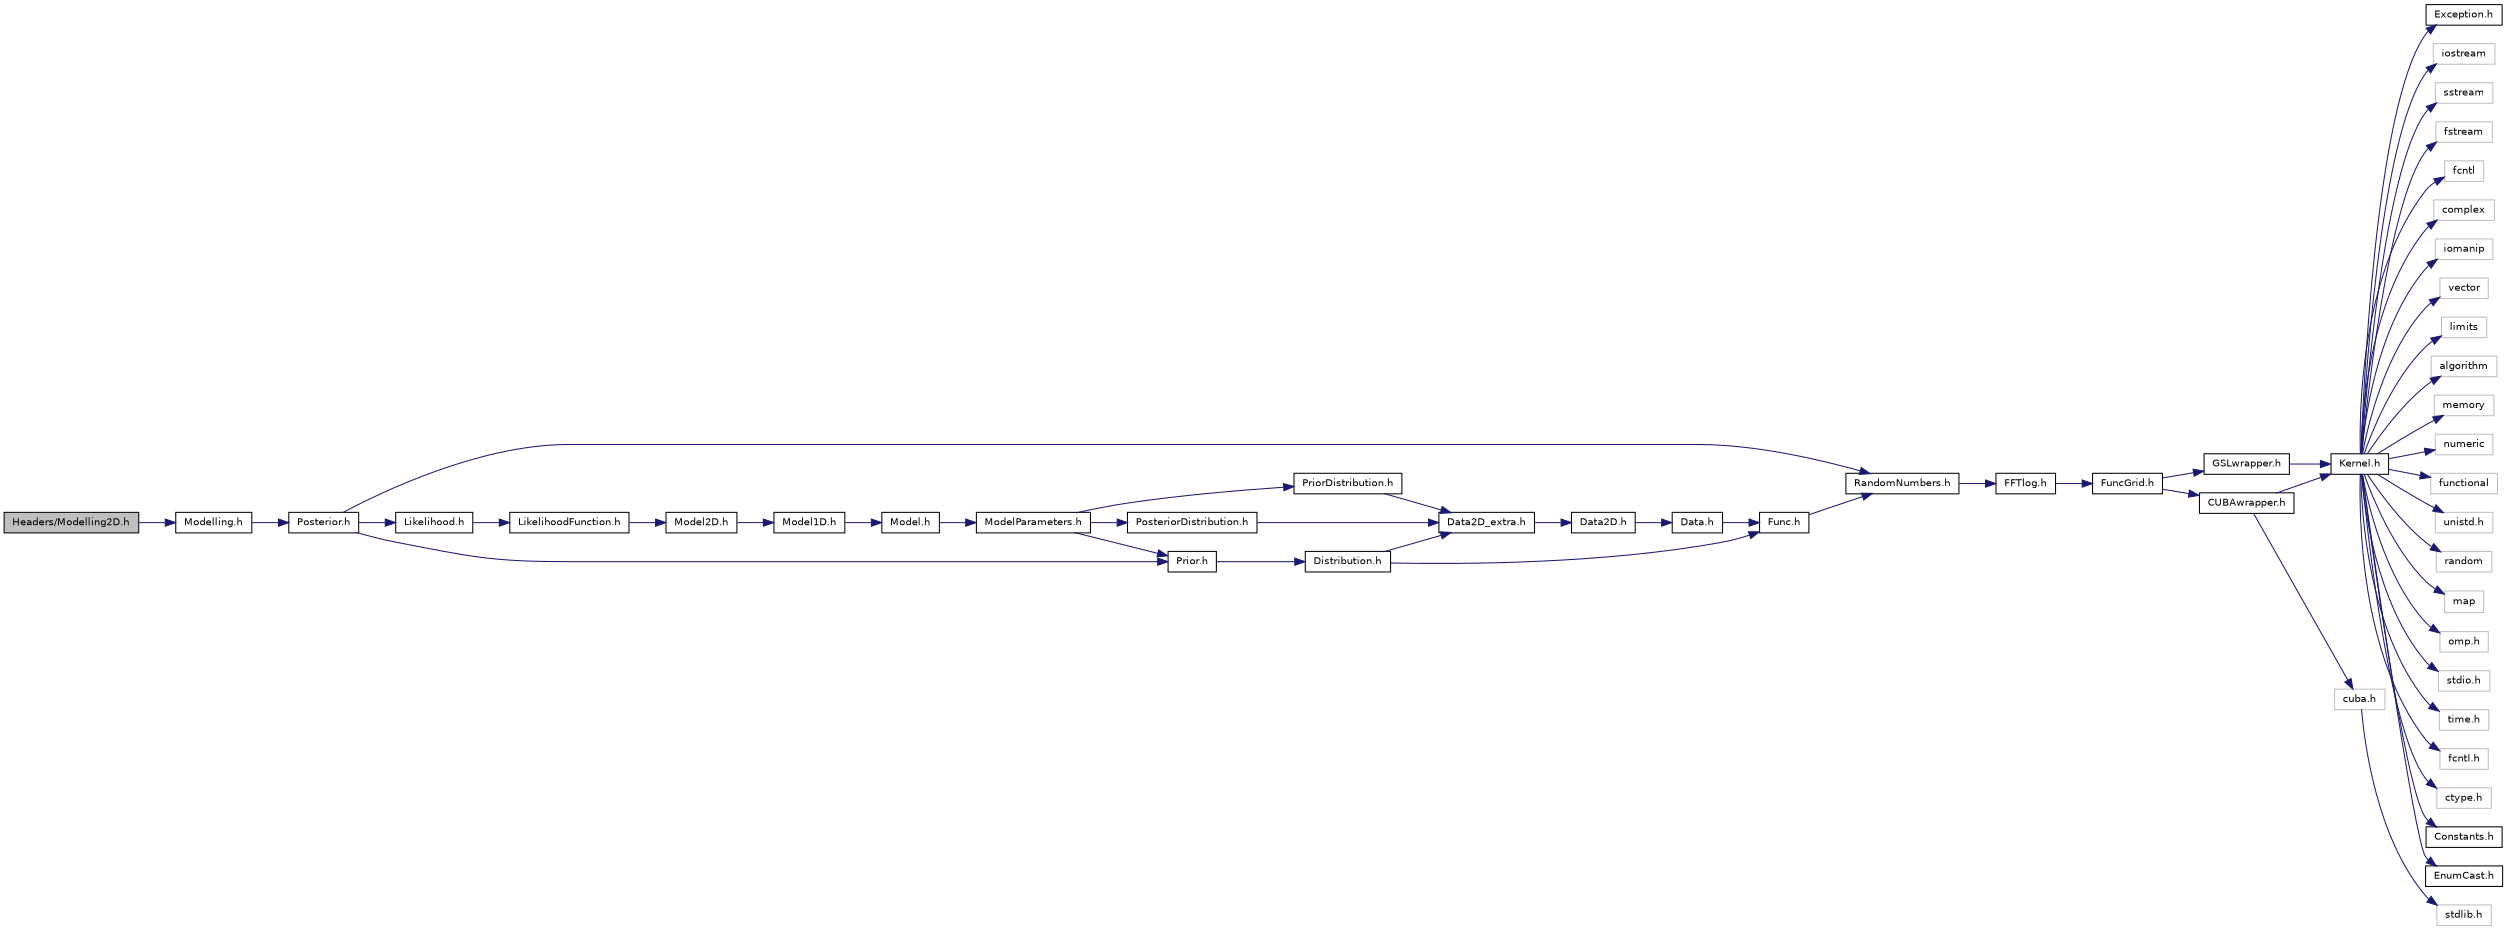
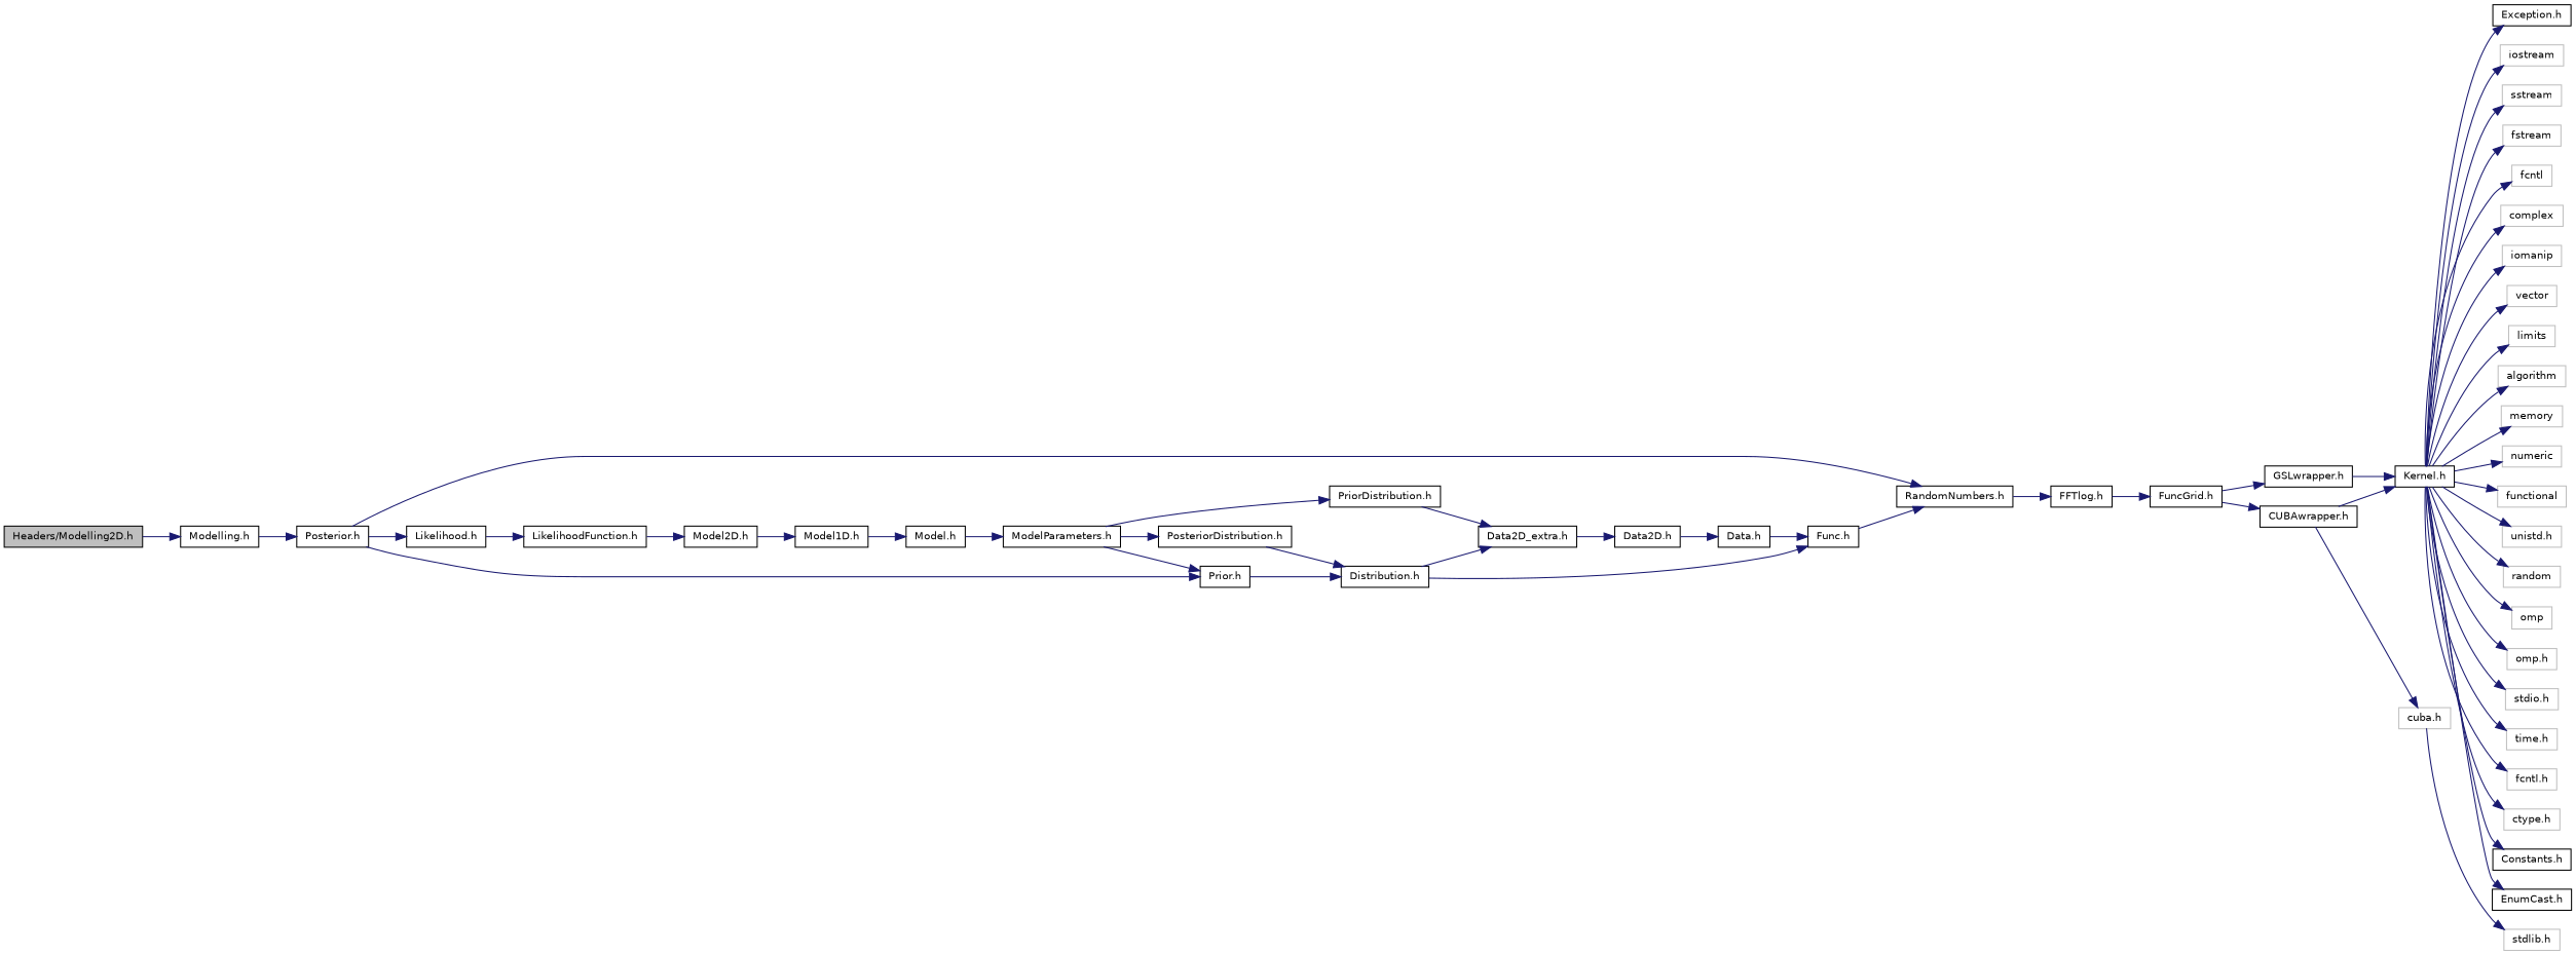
  digraph {
    rankdir=LR
    node [color=black fillcolor=white fontname=Helvetica fontsize=10 shape=record style=filled]
    edge [color=midnightblue fontname=Helvetica fontsize=10 labelfontname=Helvetica labelfontsize=10 style=solid]
    n1 [fillcolor=grey75 fontcolor=black height=0.2 label="Headers/Modelling2D.h" width=0.4]
    n2 [height=0.2 label="Modelling.h" width=0.4]
    n3 [height=0.2 label="Posterior.h" width=0.4]
    n4 [height=0.2 label="RandomNumbers.h" width=0.4]
    n5 [height=0.2 label="Prior.h" width=0.4]
    n6 [height=0.2 label="Likelihood.h" width=0.4]
    n7 [height=0.2 label="FFTlog.h" width=0.4]
    n8 [height=0.2 label="Distribution.h" width=0.4]
    n9 [height=0.2 label="LikelihoodFunction.h" width=0.4]
    n10 [height=0.2 label="FuncGrid.h" width=0.4]
    n11 [height=0.2 label="GSLwrapper.h" width=0.4]
    n12 [height=0.2 label="CUBAwrapper.h" width=0.4]
    n13 [height=0.2 label="Kernel.h" width=0.4]
    n14 [color=grey75 height=0.2 label="cuba.h" width=0.4]
    n15 [color=grey75 height=0.2 label=iostream width=0.4]
    n16 [color=grey75 height=0.2 label=sstream width=0.4]
    n17 [color=grey75 height=0.2 label=fstream width=0.4]
    n18 [color=grey75 height=0.2 label=fcntl width=0.4]
    n19 [color=grey75 height=0.2 label=complex width=0.4]
    n20 [color=grey75 height=0.2 label=iomanip width=0.4]
    n21 [color=grey75 height=0.2 label=vector width=0.4]
    n22 [color=grey75 height=0.2 label=limits width=0.4]
    n23 [color=grey75 height=0.2 label=algorithm width=0.4]
    n24 [color=grey75 height=0.2 label=memory width=0.4]
    n25 [color=grey75 height=0.2 label=numeric width=0.4]
    n26 [color=grey75 height=0.2 label=functional width=0.4]
    n27 [color=grey75 height=0.2 label="unistd.h" width=0.4]
    n28 [color=grey75 height=0.2 label=random width=0.4]
-   n29 [color=grey75 height=0.2 label=map width=0.4]
+   n29 [color=grey75 height=0.2 label=omp width=0.4]
    n30 [color=grey75 height=0.2 label="omp.h" width=0.4]
    n31 [color=grey75 height=0.2 label="stdio.h" width=0.4]
    n32 [color=grey75 height=0.2 label="time.h" width=0.4]
    n33 [color=grey75 height=0.2 label="fcntl.h" width=0.4]
    n34 [color=grey75 height=0.2 label="ctype.h" width=0.4]
    n35 [height=0.2 label="Constants.h" width=0.4]
    n36 [height=0.2 label="EnumCast.h" width=0.4]
    n37 [height=0.2 label="Exception.h" width=0.4]
    n38 [color=grey75 height=0.2 label="stdlib.h" width=0.4]
    n39 [height=0.2 label="Data2D_extra.h" width=0.4]
    n40 [height=0.2 label="Func.h" width=0.4]
    n41 [height=0.2 label="Data2D.h" width=0.4]
    n42 [height=0.2 label="Data.h" width=0.4]
    n43 [height=0.2 label="Model2D.h" width=0.4]
    n44 [height=0.2 label="Model1D.h" width=0.4]
    n45 [height=0.2 label="Model.h" width=0.4]
    n46 [height=0.2 label="ModelParameters.h" width=0.4]
    n47 [height=0.2 label="PriorDistribution.h" width=0.4]
    n48 [height=0.2 label="PosteriorDistribution.h" width=0.4]
    n1 -> n2
    n2 -> n3
    n3 -> n4
    n3 -> n5
    n3 -> n6
    n4 -> n7
    n5 -> n8
    n6 -> n9
    n7 -> n10
    n8 -> n39
    n8 -> n40
    n9 -> n43
    n10 -> n11
    n10 -> n12
    n11 -> n13
    n12 -> n13
    n12 -> n14
    n13 -> n15
    n13 -> n16
    n13 -> n17
    n13 -> n18
    n13 -> n19
    n13 -> n20
    n13 -> n21
    n13 -> n22
    n13 -> n23
    n13 -> n24
    n13 -> n25
    n13 -> n26
    n13 -> n27
    n13 -> n28
    n13 -> n29
    n13 -> n30
    n13 -> n31
    n13 -> n32
    n13 -> n33
    n13 -> n34
    n13 -> n35
    n13 -> n36
    n13 -> n37
    n14 -> n38
    n39 -> n41
    n40 -> n4
    n41 -> n42
    n42 -> n40
    n43 -> n44
    n44 -> n45
    n45 -> n46
    n46 -> n5
    n46 -> n47
    n46 -> n48
    n47 -> n39
-   n48 -> n39
+   n48 -> n8
  }
